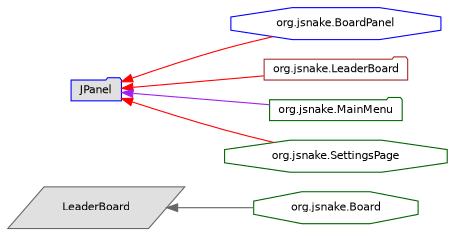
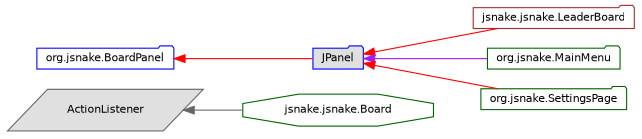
  digraph {
    rankdir=LR
    node [color=darkgreen fillcolor=white fontname=Helvetica fontsize=10 shape=folder style=filled]
    edge [color=red dir=back fontname=Helvetica fontsize=10 labelfontname=Helvetica labelfontsize=10 style=solid]
-   n1 [color=gray40 fillcolor="#E0E0E0" height=0.2 label=LeaderBoard shape=parallelogram width=0.4]
-   n2 [height=0.2 label="org.jsnake.Board" shape=octagon width=0.4]
+   n1 [color=gray40 fillcolor="#E0E0E0" height=0.2 label=ActionListener shape=parallelogram width=0.4]
+   n2 [height=0.2 label="jsnake.jsnake.Board" shape=octagon width=0.4]
    n3 [color=blue fillcolor="#E0E0E0" height=0.2 label=JPanel width=0.4]
-   n4 [color=blue height=0.2 label="org.jsnake.BoardPanel" shape=octagon width=0.4]
-   n5 [color=brown height=0.2 label="org.jsnake.LeaderBoard" width=0.4]
+   n4 [color=blue height=0.2 label="org.jsnake.BoardPanel" width=0.4]
+   n5 [color=brown height=0.2 label="jsnake.jsnake.LeaderBoard" width=0.4]
    n6 [height=0.2 label="org.jsnake.MainMenu" width=0.4]
-   n7 [height=0.2 label="org.jsnake.SettingsPage" shape=octagon width=0.4]
+   n7 [height=0.2 label="org.jsnake.SettingsPage" width=0.4]
    n1 -> n2 [color=gray40]
-   n3 -> n4
+   n4 -> n3
    n3 -> n5
    n3 -> n6 [color=purple]
    n3 -> n7
  }
